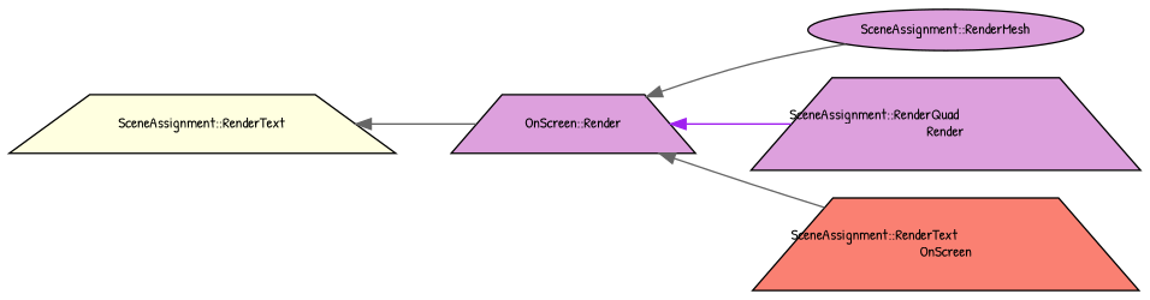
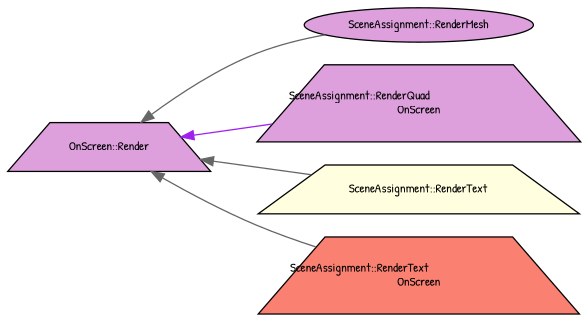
  digraph {
    fontname="Patrick Hand"
    rankdir=LR
    node [color=black fillcolor=plum fontname="Patrick Hand" fontsize=10 shape=trapezium style=filled]
    edge [color=gray40 dir=back fontname="Patrick Hand" fontsize=10 labelfontname=Helvetica labelfontsize=10 style=solid]
    n1 [fontcolor=black height=0.2 label="OnScreen::Render" width=0.4]
    n2 [height=0.2 label="SceneAssignment::RenderMesh" shape=ellipse width=0.4]
-   n3 [height=0.2 label="SceneAssignment::RenderQuad\lRender" width=0.4]
+   n3 [height=0.2 label="SceneAssignment::RenderQuad\lOnScreen" width=0.4]
    n4 [fillcolor=lightyellow height=0.2 label="SceneAssignment::RenderText" width=0.4]
    n5 [fillcolor=salmon height=0.2 label="SceneAssignment::RenderText\lOnScreen" width=0.4]
    n1 -> n2
    n1 -> n3 [color=purple]
-   n4 -> n1
+   n1 -> n4
    n1 -> n5
  }
